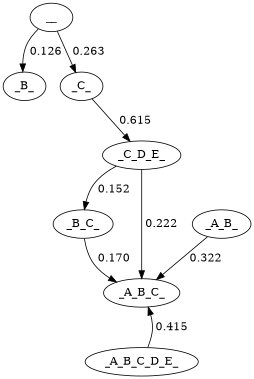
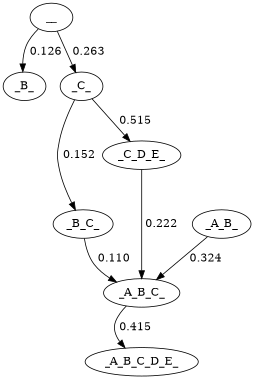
  strict digraph {
    rankdir=TB
    __
    _B_
    _C_
    _B_C_
    _C_D_E_
    _A_B_
    _A_B_C_
    _A_B_C_D_E_
    __ -> _B_ [cost=0.12553088208385882 label=" 0.126"]
    __ -> _C_ [cost=0.2630344058337938 label=" 0.263"]
-   _C_D_E_ -> _B_C_ [cost=0.15200309344505006 label=" 0.152"]
-   _C_ -> _C_D_E_ [cost=0.5145731728297582 label=" 0.615"]
-   _B_C_ -> _A_B_C_ [cost=0.16992500144231237 label=" 0.170"]
+   _C_ -> _B_C_ [cost=0.15200309344505006 label=" 0.152"]
+   _C_ -> _C_D_E_ [cost=0.5145731728297582 label=" 0.515"]
+   _B_C_ -> _A_B_C_ [cost=0.16992500144231237 label=" 0.110"]
    _C_D_E_ -> _A_B_C_ [cost=0.22239242133644802 label=" 0.222"]
-   _A_B_ -> _A_B_C_ [cost=0.32192809488736235 label=" 0.322"]
-   _A_B_C_D_E_ -> _A_B_C_ [cost=0.4150374992788437 label=" 0.415"]
+   _A_B_ -> _A_B_C_ [cost=0.32192809488736235 label=" 0.324"]
+   _A_B_C_ -> _A_B_C_D_E_ [cost=0.4150374992788437 label=" 0.415"]
  }
